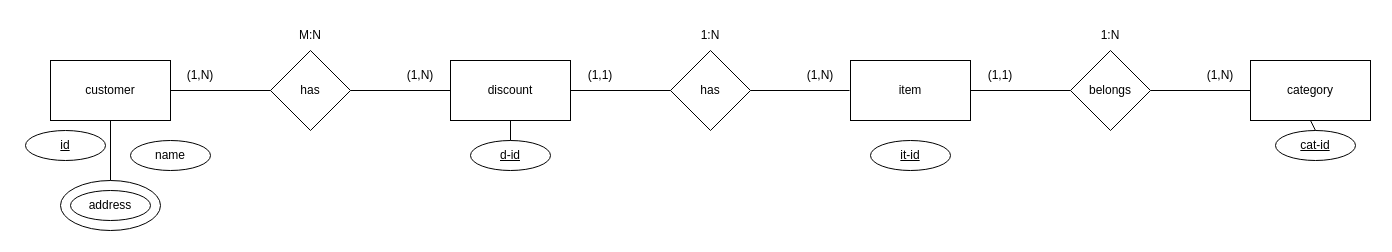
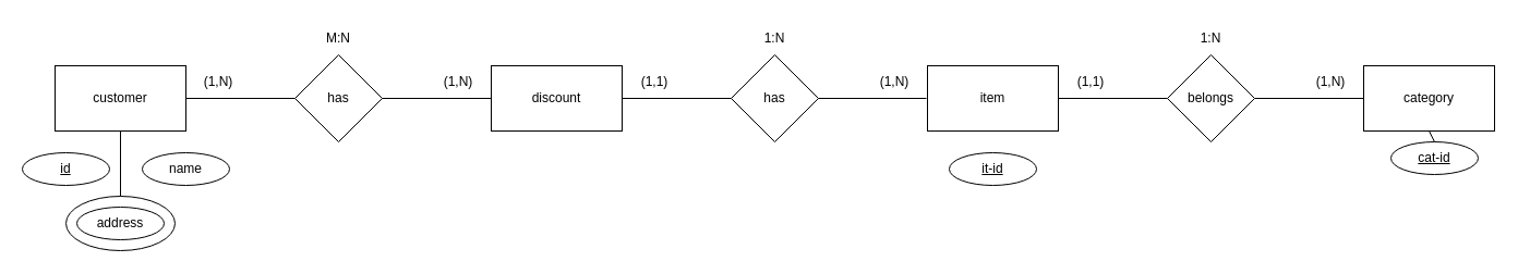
  <mxCell id="0" />
  <mxCell id="1" parent="0" />
  <mxCell id="2" value="" style="ellipse;whiteSpace=wrap;html=1;" vertex="1" parent="1"><mxGeometry x="60" y="180" width="100" height="50" as="geometry" /></mxCell>
  <mxCell id="3" value="customer" style="rounded=0;whiteSpace=wrap;html=1;" vertex="1" parent="1"><mxGeometry x="50" y="60" width="120" height="60" as="geometry" /></mxCell>
  <mxCell id="4" value="has" style="rhombus;whiteSpace=wrap;html=1;" vertex="1" parent="1"><mxGeometry x="270" y="50" width="80" height="80" as="geometry" /></mxCell>
  <mxCell id="5" value="discount" style="rounded=0;whiteSpace=wrap;html=1;" vertex="1" parent="1"><mxGeometry x="450" y="60" width="120" height="60" as="geometry" /></mxCell>
  <mxCell id="6" value="has" style="rhombus;whiteSpace=wrap;html=1;" vertex="1" parent="1"><mxGeometry x="670" y="50" width="80" height="80" as="geometry" /></mxCell>
  <mxCell id="7" value="" style="endArrow=none;html=1;rounded=0;exitX=1;exitY=0.5;exitDx=0;exitDy=0;entryX=0;entryY=0.5;entryDx=0;entryDy=0;" edge="1" parent="1" source="3" target="4"><mxGeometry width="50" height="50" relative="1" as="geometry"><mxPoint x="410" y="400" as="sourcePoint" /><mxPoint x="460" y="350" as="targetPoint" /></mxGeometry></mxCell>
  <mxCell id="8" value="" style="endArrow=none;html=1;rounded=0;entryX=1;entryY=0.5;entryDx=0;entryDy=0;" edge="1" parent="1" target="6"><mxGeometry width="50" height="50" relative="1" as="geometry"><mxPoint x="849" y="90" as="sourcePoint" /><mxPoint x="460" y="350" as="targetPoint" /></mxGeometry></mxCell>
  <mxCell id="9" value="" style="endArrow=none;html=1;rounded=0;exitX=1;exitY=0.5;exitDx=0;exitDy=0;entryX=0;entryY=0.5;entryDx=0;entryDy=0;" edge="1" parent="1" source="5" target="6"><mxGeometry width="50" height="50" relative="1" as="geometry"><mxPoint x="410" y="400" as="sourcePoint" /><mxPoint x="460" y="350" as="targetPoint" /></mxGeometry></mxCell>
  <mxCell id="10" value="" style="endArrow=none;html=1;rounded=0;exitX=1;exitY=0.5;exitDx=0;exitDy=0;entryX=0;entryY=0.5;entryDx=0;entryDy=0;" edge="1" parent="1" source="4" target="5"><mxGeometry width="50" height="50" relative="1" as="geometry"><mxPoint x="410" y="400" as="sourcePoint" /><mxPoint x="520" y="280" as="targetPoint" /></mxGeometry></mxCell>
  <mxCell id="11" value="(1,N)" style="text;html=1;strokeColor=none;fillColor=none;align=center;verticalAlign=middle;whiteSpace=wrap;rounded=0;" vertex="1" parent="1"><mxGeometry x="170" y="60" width="60" height="30" as="geometry" /></mxCell>
  <mxCell id="12" value="(1,1)" style="text;html=1;strokeColor=none;fillColor=none;align=center;verticalAlign=middle;whiteSpace=wrap;rounded=0;" vertex="1" parent="1"><mxGeometry x="570" y="60" width="60" height="30" as="geometry" /></mxCell>
  <mxCell id="13" value="(1,N)" style="text;html=1;strokeColor=none;fillColor=none;align=center;verticalAlign=middle;whiteSpace=wrap;rounded=0;" vertex="1" parent="1"><mxGeometry x="790" y="60" width="60" height="30" as="geometry" /></mxCell>
  <mxCell id="14" value="(1,N)" style="text;html=1;strokeColor=none;fillColor=none;align=center;verticalAlign=middle;whiteSpace=wrap;rounded=0;" vertex="1" parent="1"><mxGeometry x="390" y="60" width="60" height="30" as="geometry" /></mxCell>
  <mxCell id="15" value="M:N" style="text;html=1;strokeColor=none;fillColor=none;align=center;verticalAlign=middle;whiteSpace=wrap;rounded=0;" vertex="1" parent="1"><mxGeometry x="280" y="20" width="60" height="30" as="geometry" /></mxCell>
  <mxCell id="16" value="1:N" style="text;html=1;strokeColor=none;fillColor=none;align=center;verticalAlign=middle;whiteSpace=wrap;rounded=0;" vertex="1" parent="1"><mxGeometry x="680" y="20" width="60" height="30" as="geometry" /></mxCell>
  <mxCell id="17" style="edgeStyle=orthogonalEdgeStyle;rounded=0;orthogonalLoop=1;jettySize=auto;html=1;exitX=1;exitY=0.5;exitDx=0;exitDy=0;endArrow=none;endFill=0;" edge="1" parent="1" source="18" target="20"><mxGeometry relative="1" as="geometry" /></mxCell>
  <mxCell id="18" value="item" style="rounded=0;whiteSpace=wrap;html=1;" vertex="1" parent="1"><mxGeometry x="850" y="60" width="120" height="60" as="geometry" /></mxCell>
  <mxCell id="19" style="edgeStyle=orthogonalEdgeStyle;rounded=0;orthogonalLoop=1;jettySize=auto;html=1;exitX=1;exitY=0.5;exitDx=0;exitDy=0;endArrow=none;endFill=0;" edge="1" parent="1" source="20" target="21"><mxGeometry relative="1" as="geometry" /></mxCell>
  <mxCell id="20" value="belongs" style="rhombus;whiteSpace=wrap;html=1;" vertex="1" parent="1"><mxGeometry x="1070" y="50" width="80" height="80" as="geometry" /></mxCell>
  <mxCell id="21" value="category" style="rounded=0;whiteSpace=wrap;html=1;" vertex="1" parent="1"><mxGeometry x="1250" y="60" width="120" height="60" as="geometry" /></mxCell>
  <mxCell id="22" value="(1,1)" style="text;html=1;strokeColor=none;fillColor=none;align=center;verticalAlign=middle;whiteSpace=wrap;rounded=0;" vertex="1" parent="1"><mxGeometry x="970" y="60" width="60" height="30" as="geometry" /></mxCell>
  <mxCell id="23" value="(1,N)" style="text;html=1;strokeColor=none;fillColor=none;align=center;verticalAlign=middle;whiteSpace=wrap;rounded=0;" vertex="1" parent="1"><mxGeometry x="1190" y="60" width="60" height="30" as="geometry" /></mxCell>
  <mxCell id="24" value="1:N" style="text;html=1;strokeColor=none;fillColor=none;align=center;verticalAlign=middle;whiteSpace=wrap;rounded=0;" vertex="1" parent="1"><mxGeometry x="1080" y="20" width="60" height="30" as="geometry" /></mxCell>
- <mxCell id="25" value="&lt;u&gt;id&lt;/u&gt;" style="ellipse;whiteSpace=wrap;html=1;" vertex="1" parent="1"><mxGeometry x="25" y="130" width="80" height="30" as="geometry" /></mxCell>
+ <mxCell id="25" value="&lt;u&gt;id&lt;/u&gt;" style="ellipse;whiteSpace=wrap;html=1;" vertex="1" parent="1"><mxGeometry x="20" y="140" width="80" height="30" as="geometry" /></mxCell>
  <mxCell id="26" value="address" style="ellipse;whiteSpace=wrap;html=1;" vertex="1" parent="1"><mxGeometry x="70" y="190" width="80" height="30" as="geometry" /></mxCell>
  <mxCell id="27" value="name" style="ellipse;whiteSpace=wrap;html=1;" vertex="1" parent="1"><mxGeometry x="130" y="140" width="80" height="30" as="geometry" /></mxCell>
- <mxCell id="28" value="&lt;u&gt;d-id&lt;/u&gt;" style="ellipse;whiteSpace=wrap;html=1;" vertex="1" parent="1"><mxGeometry x="470" y="140" width="80" height="30" as="geometry" /></mxCell>
  <mxCell id="29" value="&lt;u&gt;it-id&lt;/u&gt;" style="ellipse;whiteSpace=wrap;html=1;" vertex="1" parent="1"><mxGeometry x="870" y="140" width="80" height="30" as="geometry" /></mxCell>
  <mxCell id="30" value="&lt;u&gt;cat-id&lt;/u&gt;" style="ellipse;whiteSpace=wrap;html=1;" vertex="1" parent="1"><mxGeometry x="1275" y="130" width="80" height="30" as="geometry" /></mxCell>
  <mxCell id="31" value="" style="endArrow=none;html=1;rounded=0;exitX=0.5;exitY=1;exitDx=0;exitDy=0;entryX=0.5;entryY=0;entryDx=0;entryDy=0;" edge="1" parent="1" source="3" target="2"><mxGeometry width="50" height="50" relative="1" as="geometry"><mxPoint x="710" y="390" as="sourcePoint" /><mxPoint x="760" y="340" as="targetPoint" /></mxGeometry></mxCell>
- <mxCell id="32" value="" style="endArrow=none;html=1;rounded=0;exitX=0.5;exitY=1;exitDx=0;exitDy=0;entryX=0.5;entryY=0;entryDx=0;entryDy=0;" edge="1" parent="1" source="5" target="28"><mxGeometry width="50" height="50" relative="1" as="geometry"><mxPoint x="710" y="390" as="sourcePoint" /><mxPoint x="760" y="340" as="targetPoint" /></mxGeometry></mxCell>
  <mxCell id="33" value="" style="endArrow=none;html=1;rounded=0;exitX=0.5;exitY=1;exitDx=0;exitDy=0;entryX=0.5;entryY=0;entryDx=0;entryDy=0;" edge="1" parent="1" source="21" target="30"><mxGeometry width="50" height="50" relative="1" as="geometry"><mxPoint x="1320" y="130" as="sourcePoint" /><mxPoint x="760" y="340" as="targetPoint" /></mxGeometry></mxCell>
